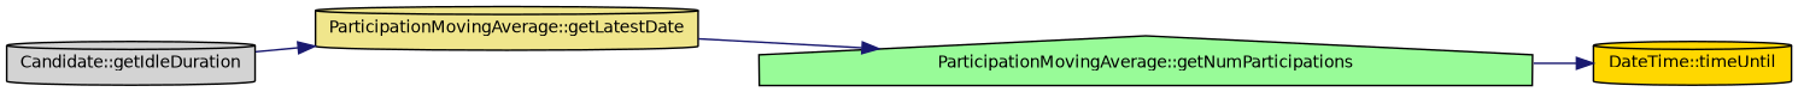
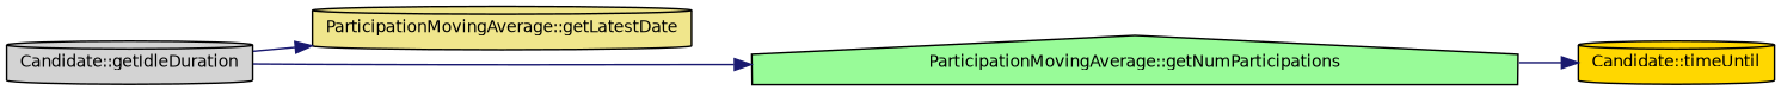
  digraph {
    rankdir=LR
    node [color=black fontname=Helvetica fontsize=10 shape=cylinder style=filled]
    edge [arrowhead=normal color=midnightblue fontname=Helvetica fontsize=10 labelfontname=Helvetica labelfontsize=10 style=solid]
    n1 [fillcolor=lightgrey fontcolor=black height=0.2 label="Candidate::getIdleDuration" width=0.4]
    n2 [fillcolor=khaki height=0.2 label="ParticipationMovingAverage::getLatestDate" width=0.4]
    n3 [fillcolor=palegreen height=0.2 label="ParticipationMovingAverage::getNumParticipations" shape=house width=0.4]
-   n4 [fillcolor=gold height=0.2 label="DateTime::timeUntil" width=0.4]
+   n4 [fillcolor=gold height=0.2 label="Candidate::timeUntil" width=0.4]
    n1 -> n2
-   n2 -> n3
+   n1 -> n3
    n3 -> n4
  }
